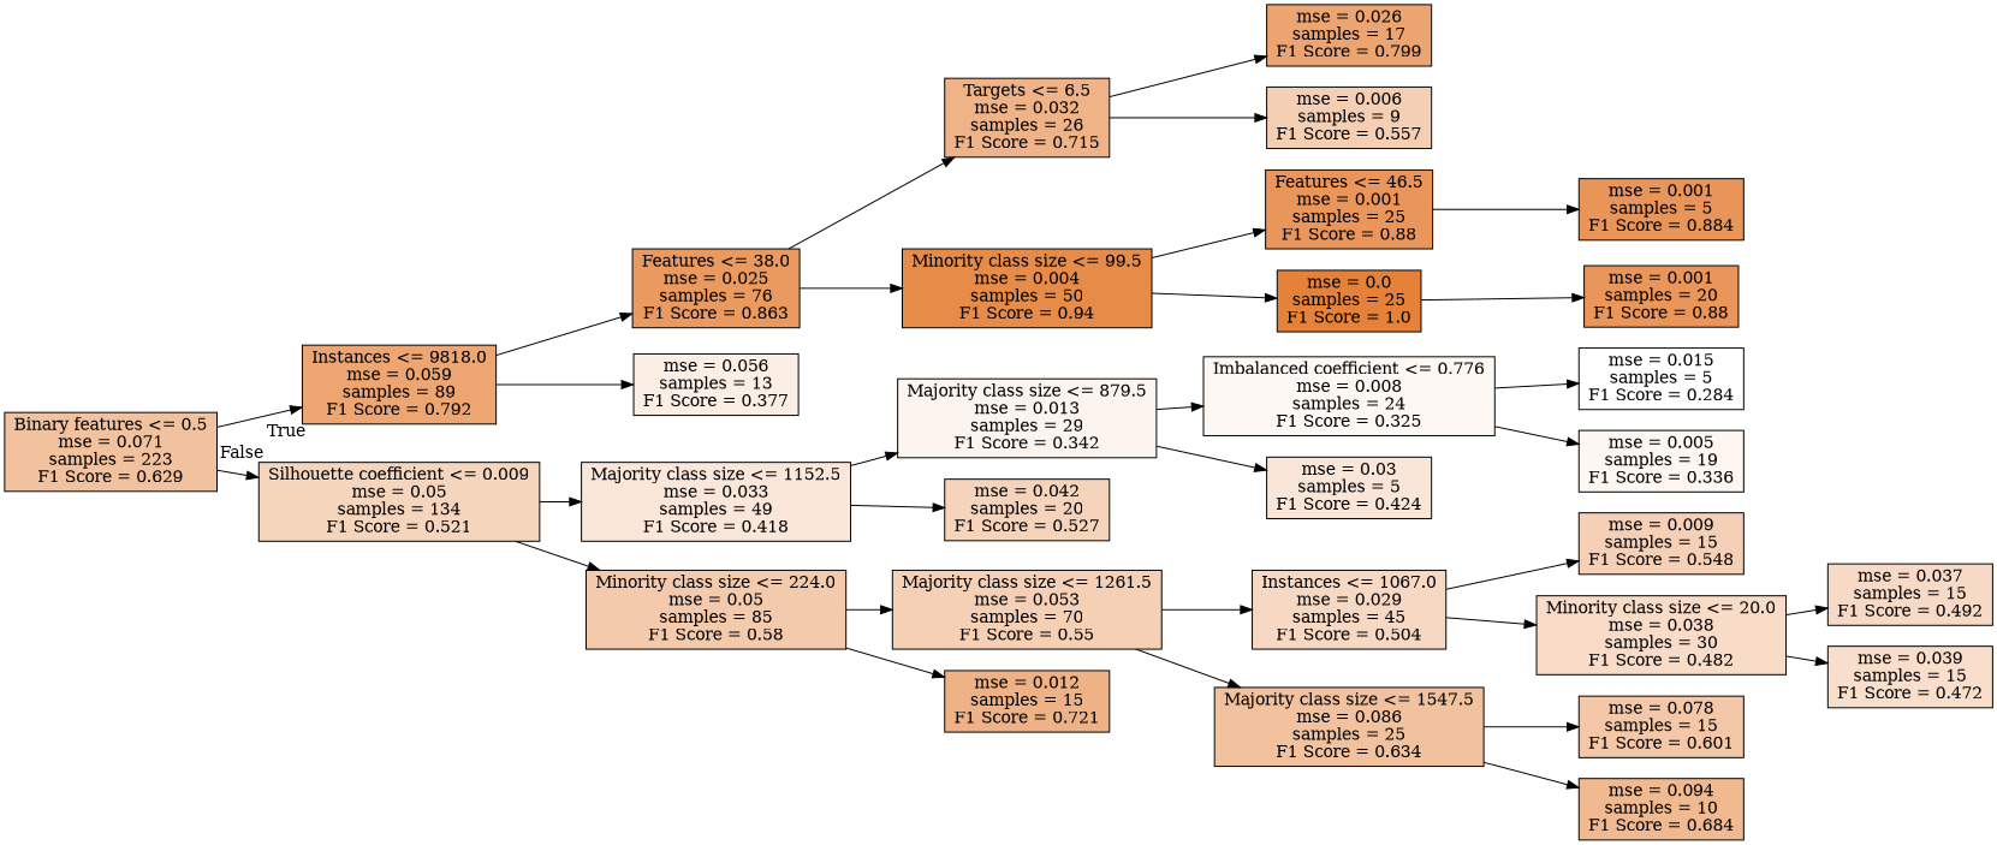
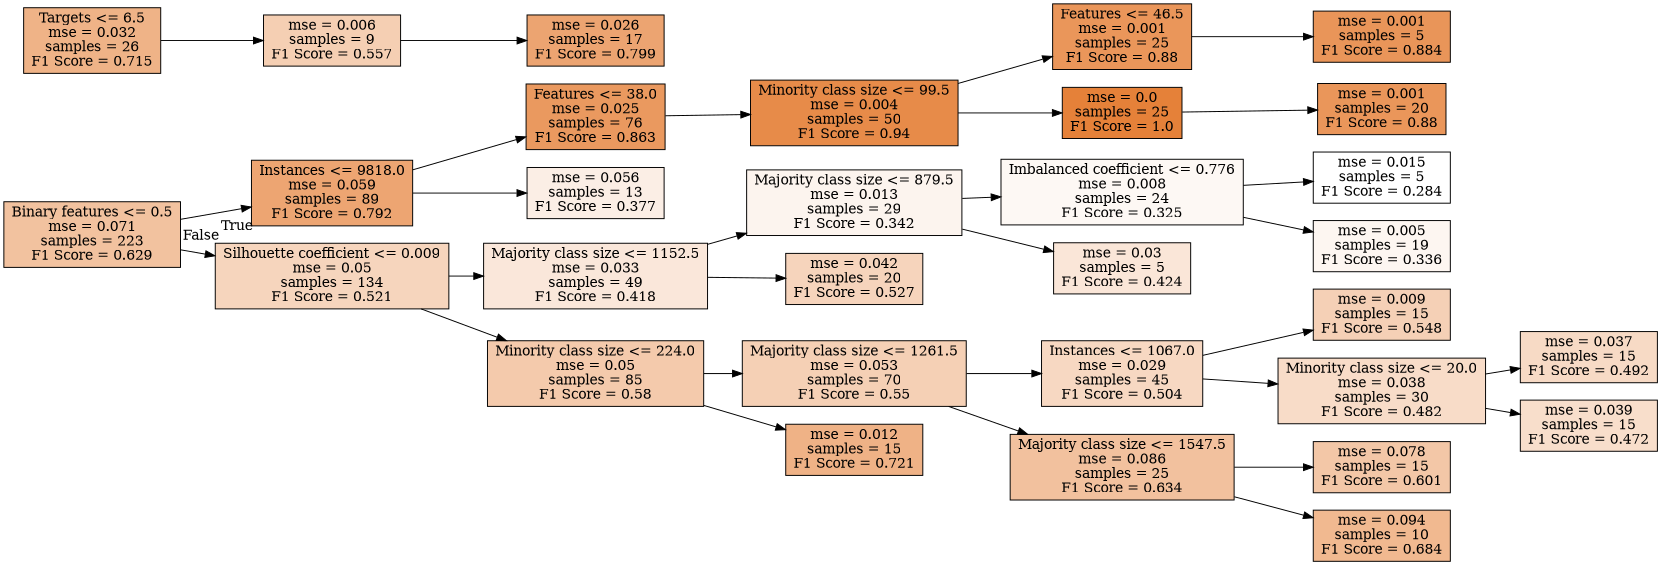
  digraph {
    rankdir=LR
    node [color=black fillcolor="#e58139d4" shape=box style=filled]
    n1 [fillcolor="#e581397b" label="Binary features <= 0.5\nmse = 0.071\nsamples = 223\nF1 Score = 0.629"]
    n2 [fillcolor="#e58139b5" label="Instances <= 9818.0\nmse = 0.059\nsamples = 89\nF1 Score = 0.792"]
    n3 [fillcolor="#e5813954" label="Silhouette coefficient <= 0.009\nmse = 0.05\nsamples = 134\nF1 Score = 0.521"]
    n4 [fillcolor="#e58139ce" label="Features <= 38.0\nmse = 0.025\nsamples = 76\nF1 Score = 0.863"]
    n5 [fillcolor="#e5813921" label="mse = 0.056\nsamples = 13\nF1 Score = 0.377"]
    n6 [fillcolor="#e581392f" label="Majority class size <= 1152.5\nmse = 0.033\nsamples = 49\nF1 Score = 0.418"]
    n7 [fillcolor="#e581396a" label="Minority class size <= 224.0\nmse = 0.05\nsamples = 85\nF1 Score = 0.58"]
    n8 [fillcolor="#e581399a" label="Targets <= 6.5\nmse = 0.032\nsamples = 26\nF1 Score = 0.715"]
    n9 [fillcolor="#e58139ea" label="Minority class size <= 99.5\nmse = 0.004\nsamples = 50\nF1 Score = 0.94"]
    n10 [fillcolor="#e58139b7" label="mse = 0.026\nsamples = 17\nF1 Score = 0.799"]
    n11 [fillcolor="#e5813961" label="mse = 0.006\nsamples = 9\nF1 Score = 0.557"]
    n12 [label="Features <= 46.5\nmse = 0.001\nsamples = 25\nF1 Score = 0.88"]
    n13 [fillcolor="#e58139ff" label="mse = 0.0\nsamples = 25\nF1 Score = 1.0"]
    n14 [fillcolor="#e58139d6" label="mse = 0.001\nsamples = 5\nF1 Score = 0.884"]
    n15 [label="mse = 0.001\nsamples = 20\nF1 Score = 0.88"]
    n16 [fillcolor="#e5813915" label="Majority class size <= 879.5\nmse = 0.013\nsamples = 29\nF1 Score = 0.342"]
    n17 [fillcolor="#e5813956" label="mse = 0.042\nsamples = 20\nF1 Score = 0.527"]
    n18 [fillcolor="#e581395f" label="Majority class size <= 1261.5\nmse = 0.053\nsamples = 70\nF1 Score = 0.55"]
    n19 [fillcolor="#e581399c" label="mse = 0.012\nsamples = 15\nF1 Score = 0.721"]
    n20 [fillcolor="#e581390e" label="Imbalanced coefficient <= 0.776\nmse = 0.008\nsamples = 24\nF1 Score = 0.325"]
    n21 [fillcolor="#e5813932" label="mse = 0.03\nsamples = 5\nF1 Score = 0.424"]
    n22 [fillcolor="#e5813900" label="mse = 0.015\nsamples = 5\nF1 Score = 0.284"]
    n23 [fillcolor="#e5813912" label="mse = 0.005\nsamples = 19\nF1 Score = 0.336"]
    n24 [fillcolor="#e581394e" label="Instances <= 1067.0\nmse = 0.029\nsamples = 45\nF1 Score = 0.504"]
    n25 [fillcolor="#e581397d" label="Majority class size <= 1547.5\nmse = 0.086\nsamples = 25\nF1 Score = 0.634"]
    n26 [fillcolor="#e581395e" label="mse = 0.009\nsamples = 15\nF1 Score = 0.548"]
    n27 [fillcolor="#e5813946" label="Minority class size <= 20.0\nmse = 0.038\nsamples = 30\nF1 Score = 0.482"]
    n28 [fillcolor="#e5813971" label="mse = 0.078\nsamples = 15\nF1 Score = 0.601"]
    n29 [fillcolor="#e581398e" label="mse = 0.094\nsamples = 10\nF1 Score = 0.684"]
    n30 [fillcolor="#e581394a" label="mse = 0.037\nsamples = 15\nF1 Score = 0.492"]
    n31 [fillcolor="#e5813943" label="mse = 0.039\nsamples = 15\nF1 Score = 0.472"]
    n1 -> n2 [headlabel=True labelangle=45 labeldistance=2.5]
    n1 -> n3 [headlabel=False labelangle=-45 labeldistance=2.5]
    n2 -> n4
    n2 -> n5
    n3 -> n6
    n3 -> n7
-   n4 -> n8
    n4 -> n9
    n6 -> n16
    n6 -> n17
    n7 -> n18
    n7 -> n19
-   n8 -> n10
+   n11 -> n10
    n8 -> n11
    n9 -> n12
    n9 -> n13
    n12 -> n14
    n13 -> n15
    n16 -> n20
    n16 -> n21
    n18 -> n24
    n18 -> n25
    n20 -> n22
    n20 -> n23
    n24 -> n26
    n24 -> n27
    n25 -> n28
    n25 -> n29
    n27 -> n30
    n27 -> n31
  }
